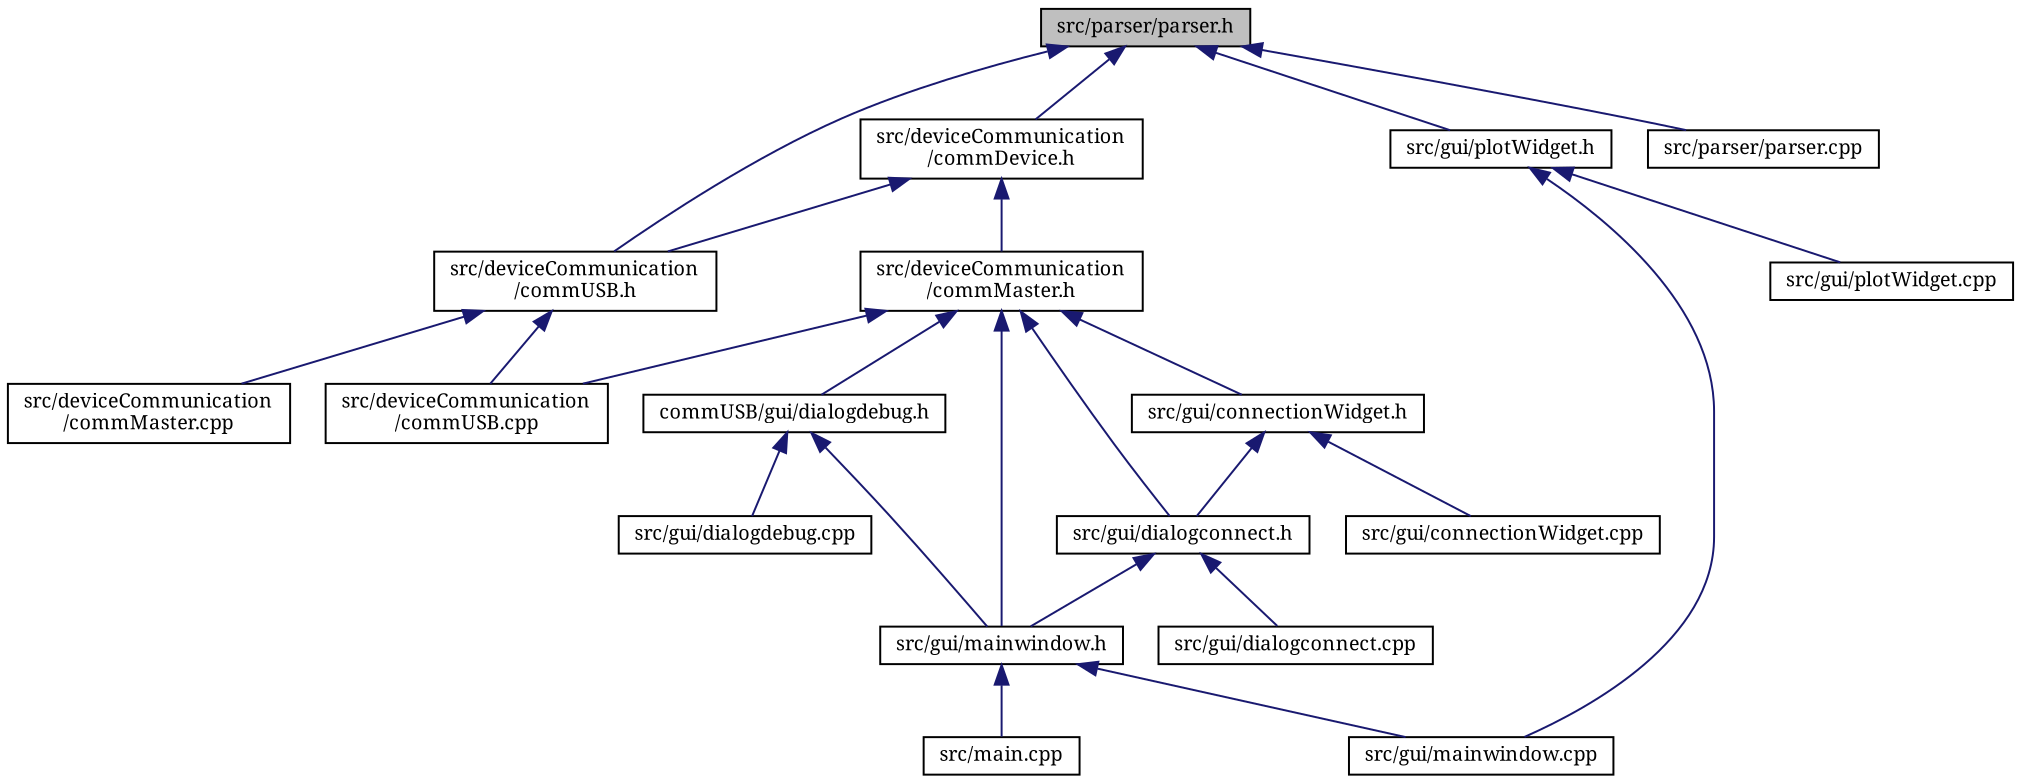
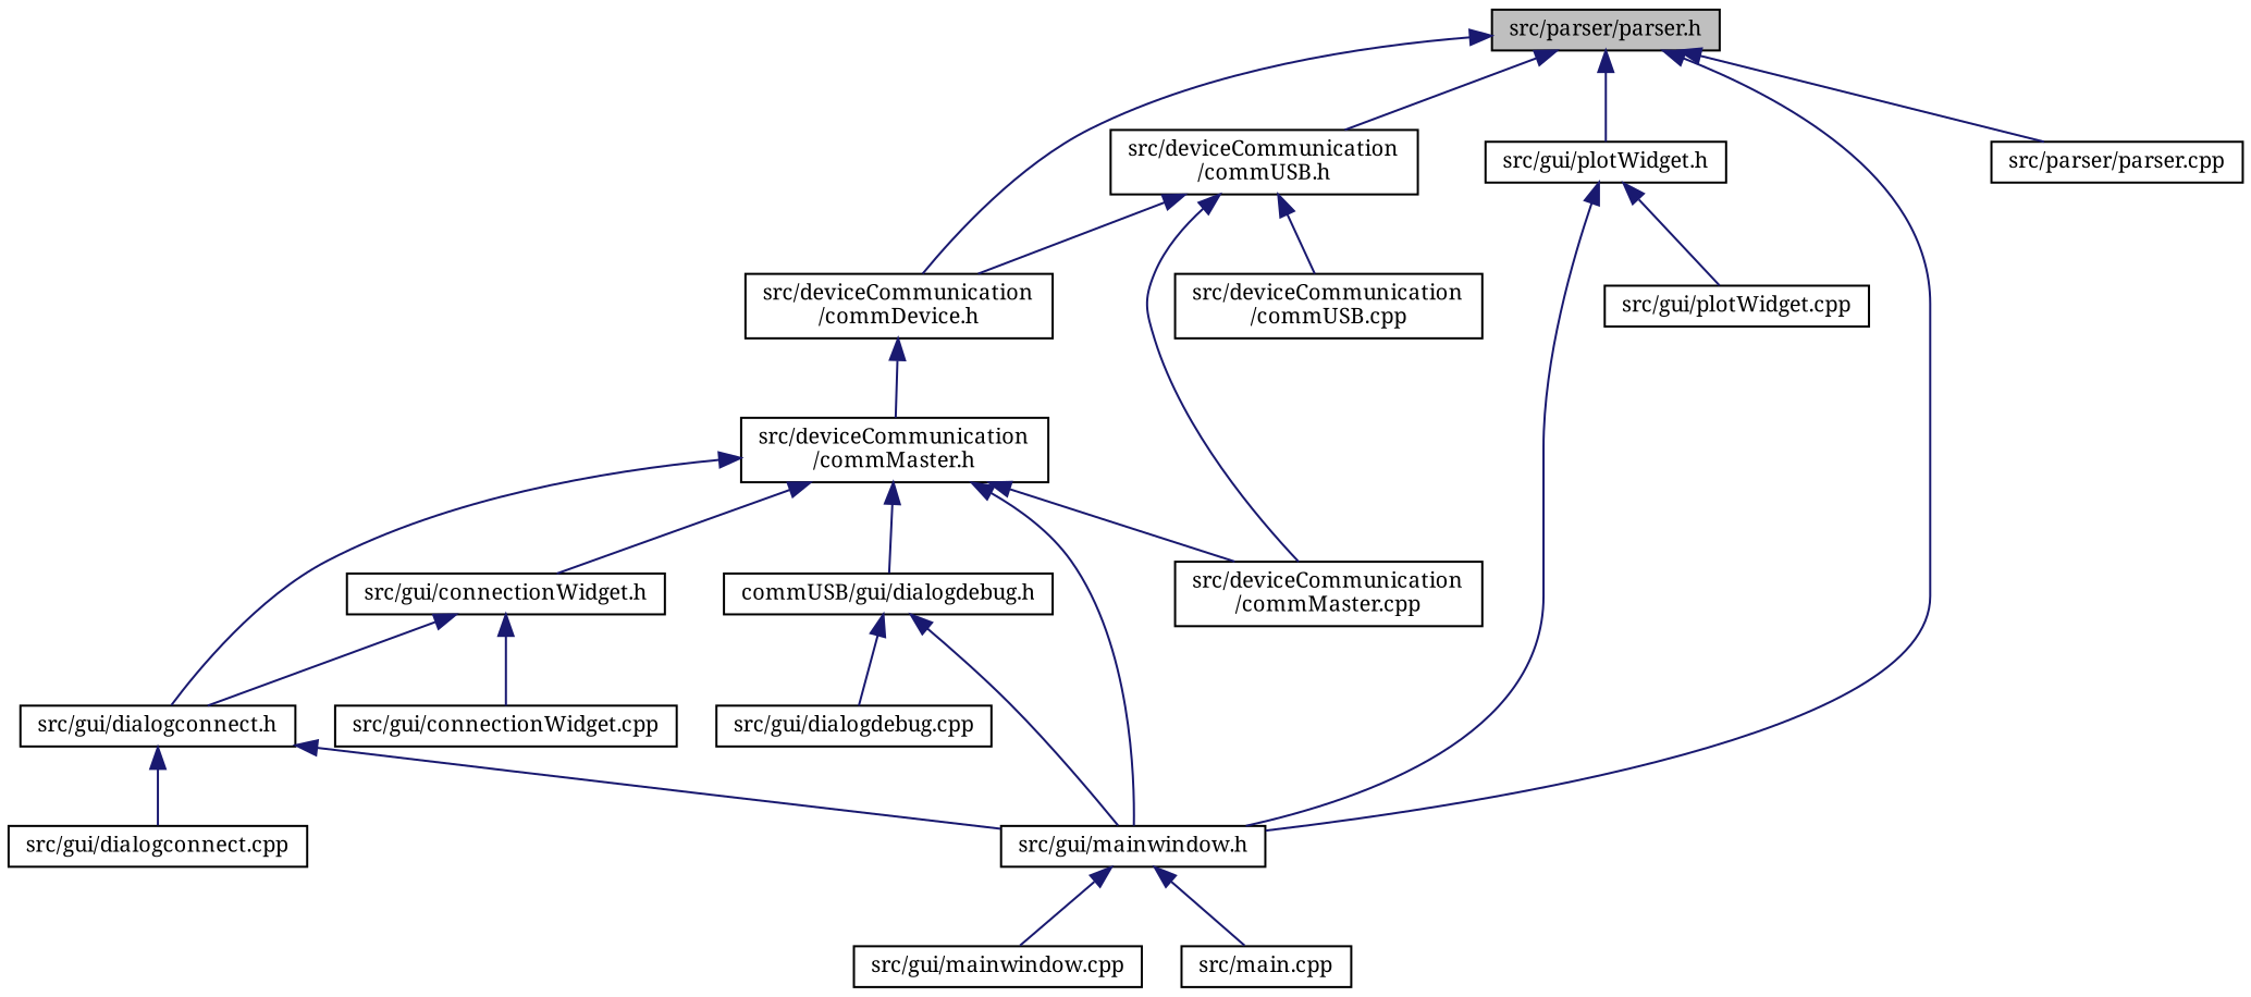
  digraph {
    fontname="Noto Serif"
    node [color=black fillcolor=white fontname="Noto Serif" fontsize=10 shape=record style=filled]
    edge [color=midnightblue dir=back fontname="Noto Serif" fontsize=10 labelfontname=Helvetica labelfontsize=10 style=solid]
    n1 [fillcolor=grey75 fontcolor=black height=0.2 label="src/parser/parser.h" width=0.4]
    n2 [height=0.2 label="src/deviceCommunication\l/commDevice.h" width=0.4]
    n3 [height=0.2 label="src/gui/mainwindow.h" width=0.4]
    n4 [height=0.2 label="src/deviceCommunication\l/commUSB.h" width=0.4]
    n5 [height=0.2 label="src/gui/plotWidget.h" width=0.4]
    n6 [height=0.2 label="src/parser/parser.cpp" width=0.4]
    n7 [height=0.2 label="src/deviceCommunication\l/commMaster.h" width=0.4]
    n8 [height=0.2 label="src/gui/mainwindow.cpp" width=0.4]
    n9 [height=0.2 label="src/main.cpp" width=0.4]
    n10 [height=0.2 label="src/deviceCommunication\l/commMaster.cpp" width=0.4]
    n11 [height=0.2 label="src/deviceCommunication\l/commUSB.cpp" width=0.4]
    n12 [height=0.2 label="src/gui/plotWidget.cpp" width=0.4]
    n13 [height=0.2 label="src/gui/connectionWidget.h" width=0.4]
    n14 [height=0.2 label="src/gui/dialogconnect.h" width=0.4]
    n15 [height=0.2 label="commUSB/gui/dialogdebug.h" width=0.4]
    n16 [height=0.2 label="src/gui/connectionWidget.cpp" width=0.4]
    n17 [height=0.2 label="src/gui/dialogconnect.cpp" width=0.4]
    n18 [height=0.2 label="src/gui/dialogdebug.cpp" width=0.4]
    n1 -> n2
+   n1 -> n3
    n1 -> n4
    n1 -> n5
    n1 -> n6
-   n2 -> n4
+   n4 -> n2
    n2 -> n7
    n3 -> n8
    n3 -> n9
    n4 -> n10
    n4 -> n11
-   n5 -> n8
+   n5 -> n3
    n5 -> n12
    n7 -> n3
-   n7 -> n11
+   n7 -> n10
    n7 -> n13
    n7 -> n14
    n7 -> n15
    n13 -> n14
    n13 -> n16
    n14 -> n3
    n14 -> n17
    n15 -> n3
    n15 -> n18
  }
